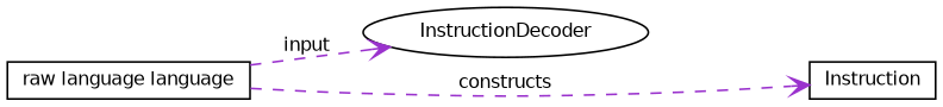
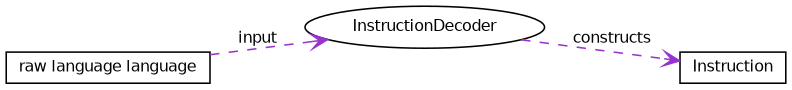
  digraph {
    rankdir=LR
    node [color=black fontname=Helvetica fontsize=10 shape=record]
    edge [arrowhead=open color=darkorchid3 fontname=Helvetica fontsize=10 labelfontname=Helvetica labelfontsize=10 style=dashed]
    n1 [height=0.2 label="raw language language" width=0.4]
    InstructionDecoder [height=0.2 shape=ellipse width=0.4]
    n3 [height=0.2 label=Instruction width=0.4]
    n1 -> InstructionDecoder [label=input]
-   n1 -> n3 [label=constructs]
+   InstructionDecoder -> n3 [label=constructs]
  }
